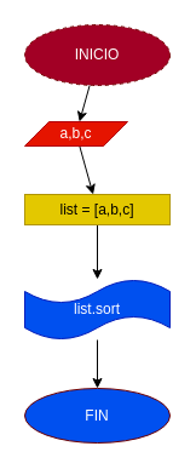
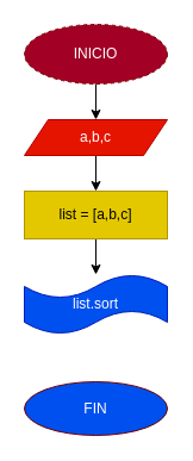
  <mxCell id="0" />
  <mxCell id="1" parent="0" />
  <mxCell id="2" value="" style="edgeStyle=none;html=1;" edge="1" parent="1" source="3" target="5"><mxGeometry relative="1" as="geometry" /></mxCell>
  <mxCell id="3" value="INICIO" style="ellipse;whiteSpace=wrap;html=1;fillColor=#a20025;fontColor=#ffffff;strokeColor=#6F0000;dashed=1;" vertex="1" parent="1"><mxGeometry x="20" y="20" width="120" height="50" as="geometry" /></mxCell>
  <mxCell id="4" value="" style="edgeStyle=none;html=1;" edge="1" parent="1" source="5" target="7"><mxGeometry relative="1" as="geometry" /></mxCell>
- <mxCell id="5" value="a,b,c" style="shape=parallelogram;perimeter=parallelogramPerimeter;whiteSpace=wrap;html=1;fixedSize=1;fillColor=#e51400;fontColor=#ffffff;strokeColor=#B20000;" vertex="1" parent="1"><mxGeometry x="20" y="100" width="85" height="20" as="geometry" /></mxCell>
+ <mxCell id="5" value="a,b,c" style="shape=parallelogram;perimeter=parallelogramPerimeter;whiteSpace=wrap;html=1;fixedSize=1;fillColor=#e51400;fontColor=#ffffff;strokeColor=#B20000;" vertex="1" parent="1"><mxGeometry x="20" y="100" width="120" height="30" as="geometry" /></mxCell>
  <mxCell id="6" value="" style="edgeStyle=none;html=1;" edge="1" parent="1" source="7"><mxGeometry relative="1" as="geometry"><mxPoint x="80" y="230" as="targetPoint" /></mxGeometry></mxCell>
- <mxCell id="7" value="list = [a,b,c]" style="whiteSpace=wrap;html=1;fillColor=#e3c800;fontColor=#000000;strokeColor=#B09500;" vertex="1" parent="1"><mxGeometry x="20" y="160" width="120" height="25" as="geometry" /></mxCell>
- <mxCell id="8" value="" style="edgeStyle=none;html=1;" edge="1" parent="1" source="9" target="10"><mxGeometry relative="1" as="geometry" /></mxCell>
+ <mxCell id="7" value="list = [a,b,c]" style="whiteSpace=wrap;html=1;fillColor=#e3c800;fontColor=#000000;strokeColor=#B09500;" vertex="1" parent="1"><mxGeometry x="20" y="160" width="120" height="40" as="geometry" /></mxCell>
  <mxCell id="9" value="list.sort" style="shape=tape;whiteSpace=wrap;html=1;fillColor=#0050ef;fontColor=#ffffff;strokeColor=#001DBC;" vertex="1" parent="1"><mxGeometry x="20" y="230" width="120" height="50" as="geometry" /></mxCell>
  <mxCell id="10" value="FIN" style="ellipse;whiteSpace=wrap;html=1;fillColor=#0050ef;fontColor=#ffffff;strokeColor=#6F0000;" vertex="1" parent="1"><mxGeometry x="20" y="320" width="120" height="45" as="geometry" /></mxCell>
